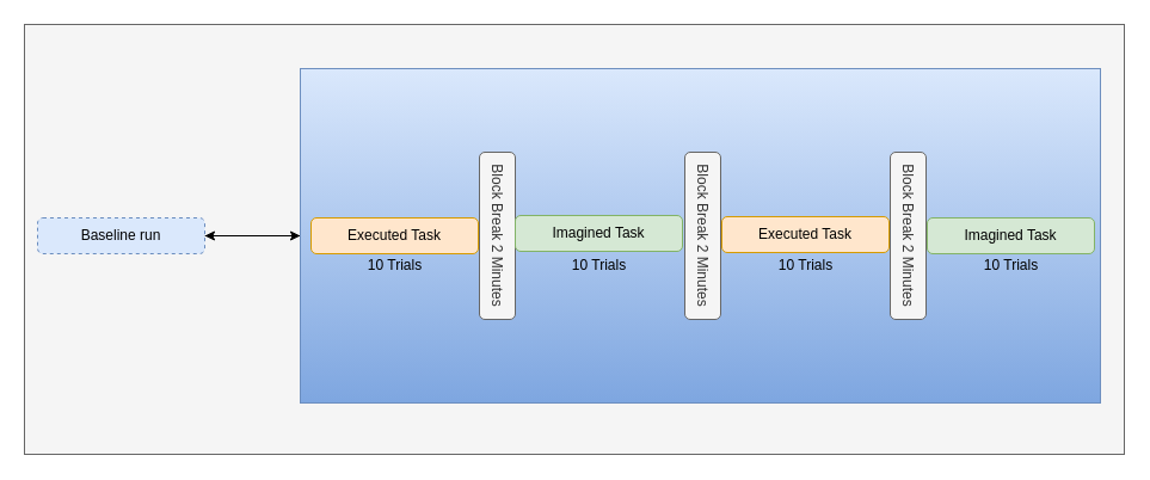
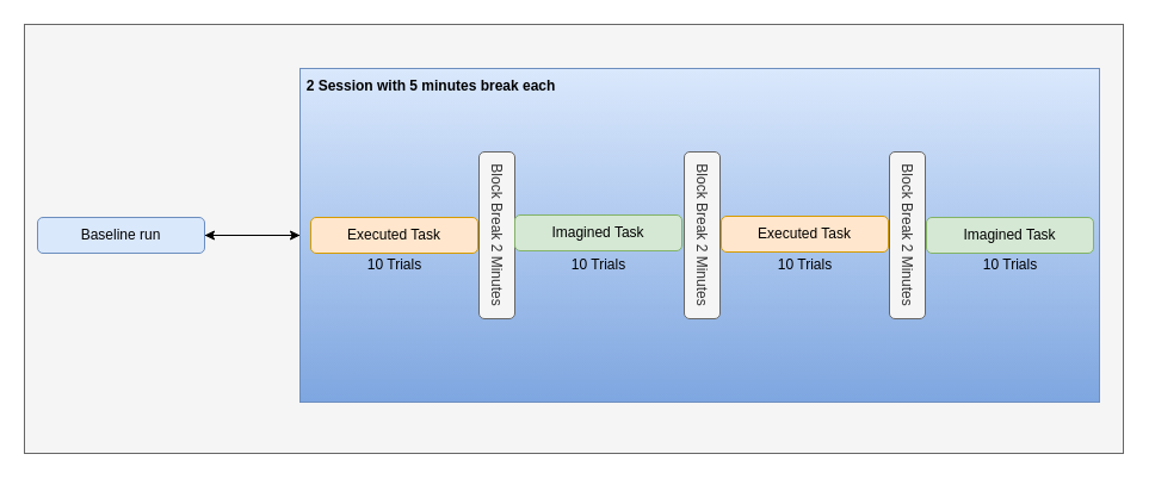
  <mxCell id="0" />
  <mxCell id="1" parent="0" />
  <mxCell id="2" value="" style="rounded=0;whiteSpace=wrap;html=1;fillColor=#f5f5f5;strokeColor=#666666;fontColor=#333333;" vertex="1" parent="1"><mxGeometry x="20" y="20" width="921" height="360" as="geometry" /></mxCell>
  <mxCell id="3" value="" style="edgeStyle=orthogonalEdgeStyle;rounded=0;orthogonalLoop=1;jettySize=auto;html=1;" edge="1" parent="1" source="4" target="6"><mxGeometry relative="1" as="geometry" /></mxCell>
  <mxCell id="4" value="" style="rounded=0;whiteSpace=wrap;html=1;fillColor=#dae8fc;strokeColor=#6c8ebf;gradientColor=#7ea6e0;" vertex="1" parent="1"><mxGeometry x="251" y="57" width="670" height="280" as="geometry" /></mxCell>
  <mxCell id="5" style="edgeStyle=orthogonalEdgeStyle;rounded=0;orthogonalLoop=1;jettySize=auto;html=1;" parent="1" source="6" target="4" edge="1"><mxGeometry relative="1" as="geometry"><mxPoint x="230" y="197" as="targetPoint" /></mxGeometry></mxCell>
- <mxCell id="6" value="Baseline run" style="rounded=1;whiteSpace=wrap;html=1;fillColor=#dae8fc;strokeColor=#6c8ebf;dashed=1;" parent="1" vertex="1"><mxGeometry x="31" y="182" width="140" height="30" as="geometry" /></mxCell>
+ <mxCell id="6" value="Baseline run" style="rounded=1;whiteSpace=wrap;html=1;fillColor=#dae8fc;strokeColor=#6c8ebf;" parent="1" vertex="1"><mxGeometry x="31" y="182" width="140" height="30" as="geometry" /></mxCell>
  <mxCell id="7" value="Executed Task" style="rounded=1;whiteSpace=wrap;html=1;rotation=0;fillColor=#ffe6cc;strokeColor=#d79b00;" parent="1" vertex="1"><mxGeometry x="260" y="182" width="140" height="30" as="geometry" /></mxCell>
  <mxCell id="8" value="Block Break 2 Minutes" style="rounded=1;whiteSpace=wrap;html=1;rotation=90;fillColor=#f5f5f5;fontColor=#333333;strokeColor=#666666;" parent="1" vertex="1"><mxGeometry x="346" y="182" width="140" height="30" as="geometry" /></mxCell>
  <mxCell id="9" value="Block Break 2 Minutes" style="rounded=1;whiteSpace=wrap;html=1;rotation=90;fillColor=#f5f5f5;fontColor=#333333;strokeColor=#666666;" parent="1" vertex="1"><mxGeometry x="518" y="182" width="140" height="30" as="geometry" /></mxCell>
  <mxCell id="10" value="Block Break 2 Minutes" style="rounded=1;whiteSpace=wrap;html=1;rotation=90;fillColor=#f5f5f5;fontColor=#333333;strokeColor=#666666;" parent="1" vertex="1"><mxGeometry x="690" y="182" width="140" height="30" as="geometry" /></mxCell>
  <mxCell id="11" value="Imagined Task" style="rounded=1;whiteSpace=wrap;html=1;rotation=0;fillColor=#d5e8d4;strokeColor=#82b366;" parent="1" vertex="1"><mxGeometry x="776" y="182" width="140" height="30" as="geometry" /></mxCell>
  <mxCell id="12" value="10 Trials" style="text;html=1;align=center;verticalAlign=middle;resizable=0;points=[];autosize=1;strokeColor=none;fillColor=none;" parent="1" vertex="1"><mxGeometry x="295" y="207" width="70" height="30" as="geometry" /></mxCell>
  <mxCell id="13" value="Executed Task" style="rounded=1;whiteSpace=wrap;html=1;rotation=0;fillColor=#ffe6cc;strokeColor=#d79b00;" vertex="1" parent="1"><mxGeometry x="604" y="181" width="140" height="30" as="geometry" /></mxCell>
  <mxCell id="14" value="Imagined Task" style="rounded=1;whiteSpace=wrap;html=1;rotation=0;fillColor=#d5e8d4;strokeColor=#82b366;" vertex="1" parent="1"><mxGeometry x="431" y="180" width="140" height="30" as="geometry" /></mxCell>
  <mxCell id="15" value="10 Trials" style="text;html=1;align=center;verticalAlign=middle;resizable=0;points=[];autosize=1;strokeColor=none;fillColor=none;" vertex="1" parent="1"><mxGeometry x="466" y="207" width="70" height="30" as="geometry" /></mxCell>
  <mxCell id="16" value="10 Trials" style="text;html=1;align=center;verticalAlign=middle;resizable=0;points=[];autosize=1;strokeColor=none;fillColor=none;" vertex="1" parent="1"><mxGeometry x="639" y="207" width="70" height="30" as="geometry" /></mxCell>
  <mxCell id="17" value="10 Trials" style="text;html=1;align=center;verticalAlign=middle;resizable=0;points=[];autosize=1;strokeColor=none;fillColor=none;" vertex="1" parent="1"><mxGeometry x="811" y="207" width="70" height="30" as="geometry" /></mxCell>
+ <mxCell id="18" value="2 Session with 5 minutes break each" style="text;html=1;strokeColor=none;fillColor=none;align=center;verticalAlign=middle;whiteSpace=wrap;rounded=0;fontStyle=1" vertex="1" parent="1"><mxGeometry x="251" y="57" width="220" height="30" as="geometry" /></mxCell>
